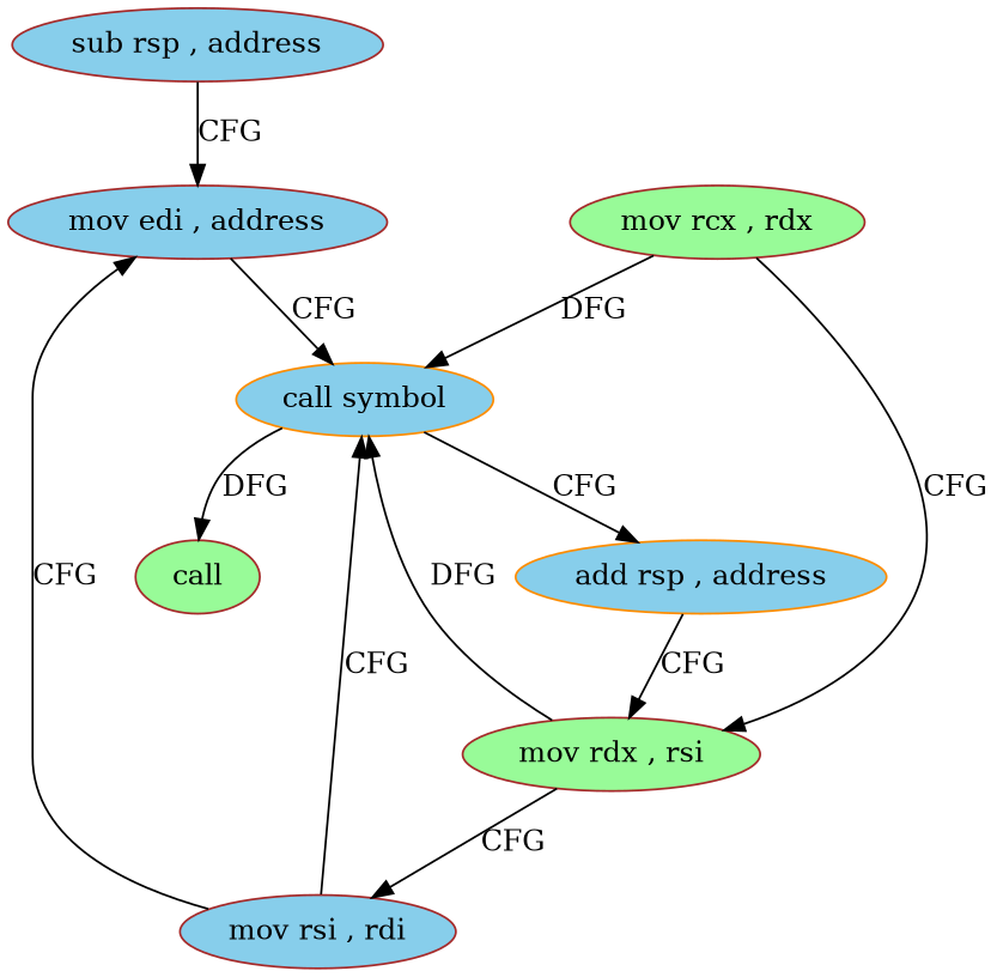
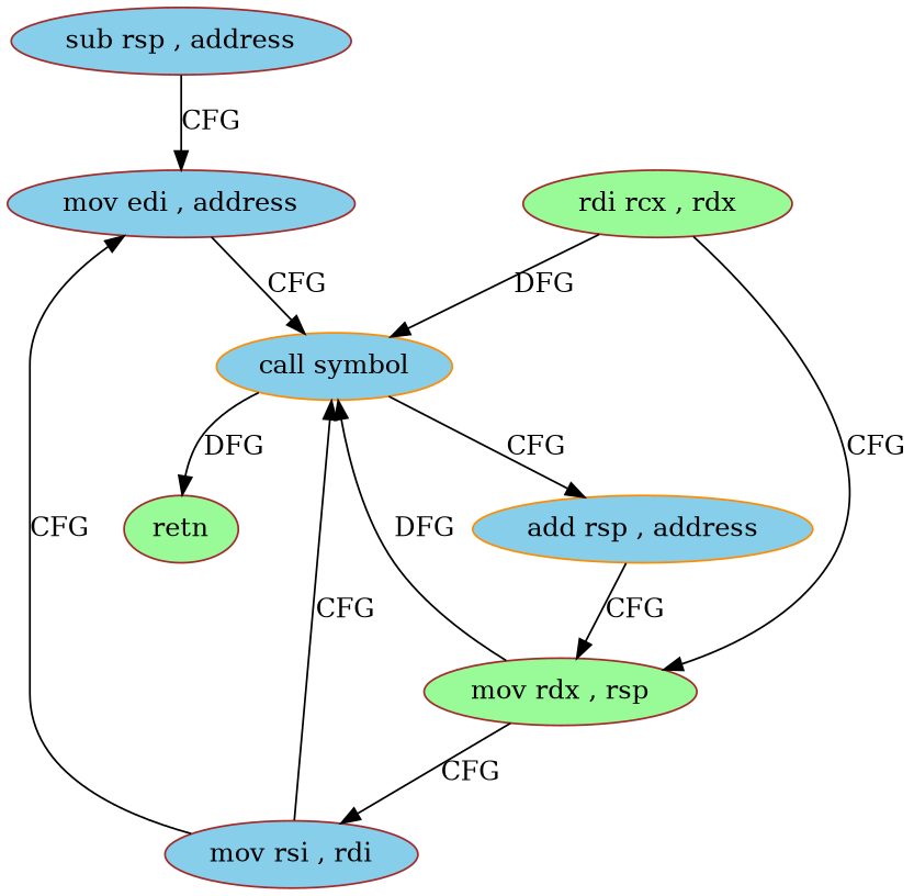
  digraph {
    node [color=brown fillcolor=skyblue style=filled]
    n1 [label="sub rsp , address"]
    n2 [label="mov edi , address"]
-   n3 [fillcolor=palegreen label="mov rcx , rdx"]
-   n4 [fillcolor=palegreen label="mov rdx , rsi"]
+   n3 [fillcolor=palegreen label="rdi rcx , rdx"]
+   n4 [fillcolor=palegreen label="mov rdx , rsp"]
    n5 [color=darkorange label="call symbol"]
    n6 [label="mov rsi , rdi"]
    n7 [color=darkorange label="add rsp , address"]
-   n8 [fillcolor=palegreen label=call]
+   n8 [fillcolor=palegreen label=retn]
    n1 -> n2 [label=CFG]
    n2 -> n5 [label=CFG]
    n3 -> n4 [label=CFG]
    n3 -> n5 [label=DFG]
    n4 -> n5 [label=DFG]
    n4 -> n6 [label=CFG]
    n5 -> n7 [label=CFG]
    n5 -> n8 [label=DFG]
    n6 -> n2 [label=CFG]
    n6 -> n5 [label=CFG]
    n7 -> n4 [label=CFG]
  }
